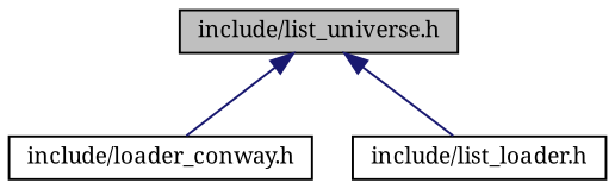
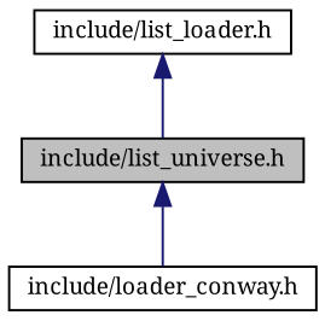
  digraph {
    fontname="Noto Serif"
    node [color=black fillcolor=white fontname="Noto Serif" fontsize=10 shape=record style=filled]
    edge [color=midnightblue dir=back fontname="Noto Serif" fontsize=10 labelfontname=Helvetica labelfontsize=10 style=solid]
    n1 [fillcolor=grey75 fontcolor=black height=0.2 label="include/list_universe.h" width=0.4]
    n2 [height=0.2 label="include/loader_conway.h" width=0.4]
    n3 [height=0.2 label="include/list_loader.h" width=0.4]
    n1 -> n2
-   n1 -> n3
+   n3 -> n1
  }
